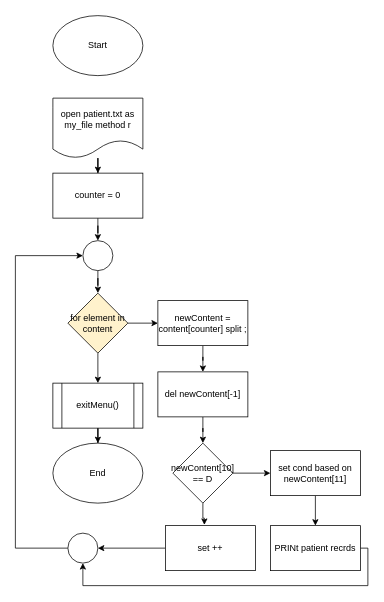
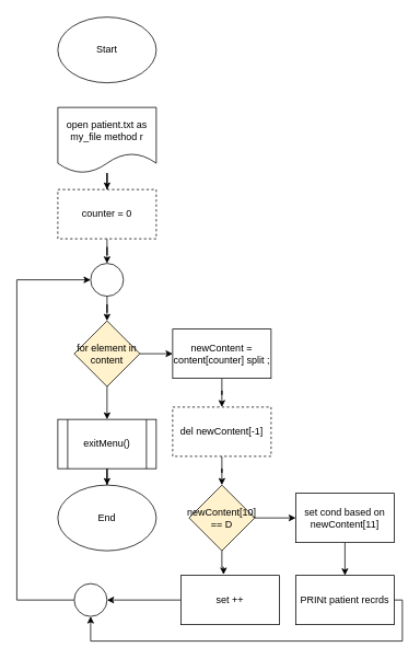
  <mxCell id="0" />
  <mxCell id="1" parent="0" />
  <mxCell id="2" value="Start" style="ellipse;whiteSpace=wrap;html=1;" vertex="1" parent="1"><mxGeometry x="70" y="20" width="120" height="80" as="geometry" /></mxCell>
  <mxCell id="3" value="" style="edgeStyle=orthogonalEdgeStyle;rounded=0;orthogonalLoop=1;jettySize=auto;html=1;" edge="1" parent="1" source="4" target="6"><mxGeometry relative="1" as="geometry" /></mxCell>
  <mxCell id="4" value="open patient.txt as my_file method r" style="shape=document;whiteSpace=wrap;html=1;boundedLbl=1;" vertex="1" parent="1"><mxGeometry x="70" y="130" width="120" height="80" as="geometry" /></mxCell>
  <mxCell id="5" style="edgeStyle=orthogonalEdgeStyle;rounded=0;orthogonalLoop=1;jettySize=auto;html=1;entryX=0.5;entryY=0;entryDx=0;entryDy=0;" edge="1" parent="1" source="6" target="8"><mxGeometry relative="1" as="geometry" /></mxCell>
- <mxCell id="6" value="counter = 0" style="rounded=0;whiteSpace=wrap;html=1;" vertex="1" parent="1"><mxGeometry x="70" y="230" width="120" height="60" as="geometry" /></mxCell>
+ <mxCell id="6" value="counter = 0" style="rounded=0;whiteSpace=wrap;html=1;dashed=1;" vertex="1" parent="1"><mxGeometry x="70" y="230" width="120" height="60" as="geometry" /></mxCell>
  <mxCell id="7" style="edgeStyle=orthogonalEdgeStyle;rounded=0;orthogonalLoop=1;jettySize=auto;html=1;entryX=0.5;entryY=0;entryDx=0;entryDy=0;" edge="1" parent="1" source="8" target="11"><mxGeometry relative="1" as="geometry" /></mxCell>
  <mxCell id="8" value="" style="ellipse;whiteSpace=wrap;html=1;aspect=fixed;" vertex="1" parent="1"><mxGeometry x="110" y="320" width="40" height="40" as="geometry" /></mxCell>
  <mxCell id="9" value="" style="edgeStyle=orthogonalEdgeStyle;rounded=0;orthogonalLoop=1;jettySize=auto;html=1;" edge="1" parent="1" source="11" target="13"><mxGeometry relative="1" as="geometry" /></mxCell>
  <mxCell id="10" value="" style="edgeStyle=orthogonalEdgeStyle;rounded=0;orthogonalLoop=1;jettySize=auto;html=1;" edge="1" parent="1" source="11" target="28"><mxGeometry relative="1" as="geometry" /></mxCell>
  <mxCell id="11" value="for element in content" style="rhombus;whiteSpace=wrap;html=1;fillColor=#fff2cc;" vertex="1" parent="1"><mxGeometry x="90" y="390" width="80" height="80" as="geometry" /></mxCell>
  <mxCell id="12" value="" style="edgeStyle=orthogonalEdgeStyle;rounded=0;orthogonalLoop=1;jettySize=auto;html=1;" edge="1" parent="1" source="13" target="15"><mxGeometry relative="1" as="geometry" /></mxCell>
  <mxCell id="13" value="newContent = content[counter] split ;" style="rounded=0;whiteSpace=wrap;html=1;" vertex="1" parent="1"><mxGeometry x="210" y="400" width="120" height="60" as="geometry" /></mxCell>
  <mxCell id="14" value="" style="edgeStyle=orthogonalEdgeStyle;rounded=0;orthogonalLoop=1;jettySize=auto;html=1;" edge="1" parent="1" source="15" target="18"><mxGeometry relative="1" as="geometry" /></mxCell>
- <mxCell id="15" value="del newContent[-1]" style="rounded=0;whiteSpace=wrap;html=1;" vertex="1" parent="1"><mxGeometry x="210" y="495" width="120" height="60" as="geometry" /></mxCell>
+ <mxCell id="15" value="del newContent[-1]" style="rounded=0;whiteSpace=wrap;html=1;dashed=1;" vertex="1" parent="1"><mxGeometry x="210" y="495" width="120" height="60" as="geometry" /></mxCell>
  <mxCell id="16" style="edgeStyle=orthogonalEdgeStyle;rounded=0;orthogonalLoop=1;jettySize=auto;html=1;entryX=0;entryY=0.5;entryDx=0;entryDy=0;" edge="1" parent="1" source="18" target="20"><mxGeometry relative="1" as="geometry" /></mxCell>
  <mxCell id="17" style="edgeStyle=orthogonalEdgeStyle;rounded=0;orthogonalLoop=1;jettySize=auto;html=1;entryX=0.433;entryY=-0.017;entryDx=0;entryDy=0;entryPerimeter=0;" edge="1" parent="1" source="18" target="24"><mxGeometry relative="1" as="geometry" /></mxCell>
- <mxCell id="18" value="newContent[10] == D" style="rhombus;whiteSpace=wrap;html=1;" vertex="1" parent="1"><mxGeometry x="230" y="590" width="80" height="80" as="geometry" /></mxCell>
+ <mxCell id="18" value="newContent[10] == D" style="rhombus;whiteSpace=wrap;html=1;fillColor=#fff2cc;" vertex="1" parent="1"><mxGeometry x="230" y="590" width="80" height="80" as="geometry" /></mxCell>
  <mxCell id="19" style="edgeStyle=orthogonalEdgeStyle;rounded=0;orthogonalLoop=1;jettySize=auto;html=1;entryX=0.5;entryY=0;entryDx=0;entryDy=0;" edge="1" parent="1" source="20" target="22"><mxGeometry relative="1" as="geometry" /></mxCell>
  <mxCell id="20" value="set cond based on newContent[11]" style="rounded=0;whiteSpace=wrap;html=1;" vertex="1" parent="1"><mxGeometry x="360" y="600" width="120" height="60" as="geometry" /></mxCell>
  <mxCell id="21" style="edgeStyle=orthogonalEdgeStyle;rounded=0;orthogonalLoop=1;jettySize=auto;html=1;entryX=0.5;entryY=1;entryDx=0;entryDy=0;" edge="1" parent="1" source="22" target="26"><mxGeometry relative="1" as="geometry"><Array as="points"><mxPoint x="490" y="780" /><mxPoint x="110" y="780" /></Array></mxGeometry></mxCell>
  <mxCell id="22" value="PRINt patient recrds" style="rounded=0;whiteSpace=wrap;html=1;" vertex="1" parent="1"><mxGeometry x="360" y="700" width="120" height="60" as="geometry" /></mxCell>
  <mxCell id="23" style="edgeStyle=orthogonalEdgeStyle;rounded=0;orthogonalLoop=1;jettySize=auto;html=1;entryX=1;entryY=0.5;entryDx=0;entryDy=0;" edge="1" parent="1" source="24" target="26"><mxGeometry relative="1" as="geometry" /></mxCell>
  <mxCell id="24" value="set ++" style="rounded=0;whiteSpace=wrap;html=1;" vertex="1" parent="1"><mxGeometry x="220" y="700" width="120" height="60" as="geometry" /></mxCell>
  <mxCell id="25" style="edgeStyle=orthogonalEdgeStyle;rounded=0;orthogonalLoop=1;jettySize=auto;html=1;entryX=0;entryY=0.5;entryDx=0;entryDy=0;" edge="1" parent="1" source="26" target="8"><mxGeometry relative="1" as="geometry"><Array as="points"><mxPoint x="20" y="730" /><mxPoint x="20" y="340" /></Array></mxGeometry></mxCell>
  <mxCell id="26" value="" style="ellipse;whiteSpace=wrap;html=1;aspect=fixed;" vertex="1" parent="1"><mxGeometry x="90" y="710" width="40" height="40" as="geometry" /></mxCell>
  <mxCell id="27" value="" style="edgeStyle=orthogonalEdgeStyle;rounded=0;orthogonalLoop=1;jettySize=auto;html=1;" edge="1" parent="1" source="28" target="29"><mxGeometry relative="1" as="geometry" /></mxCell>
  <mxCell id="28" value="exitMenu()" style="shape=process;whiteSpace=wrap;html=1;backgroundOutline=1;" vertex="1" parent="1"><mxGeometry x="70" y="510" width="120" height="60" as="geometry" /></mxCell>
  <mxCell id="29" value="End" style="ellipse;whiteSpace=wrap;html=1;" vertex="1" parent="1"><mxGeometry x="70" y="590" width="120" height="80" as="geometry" /></mxCell>
